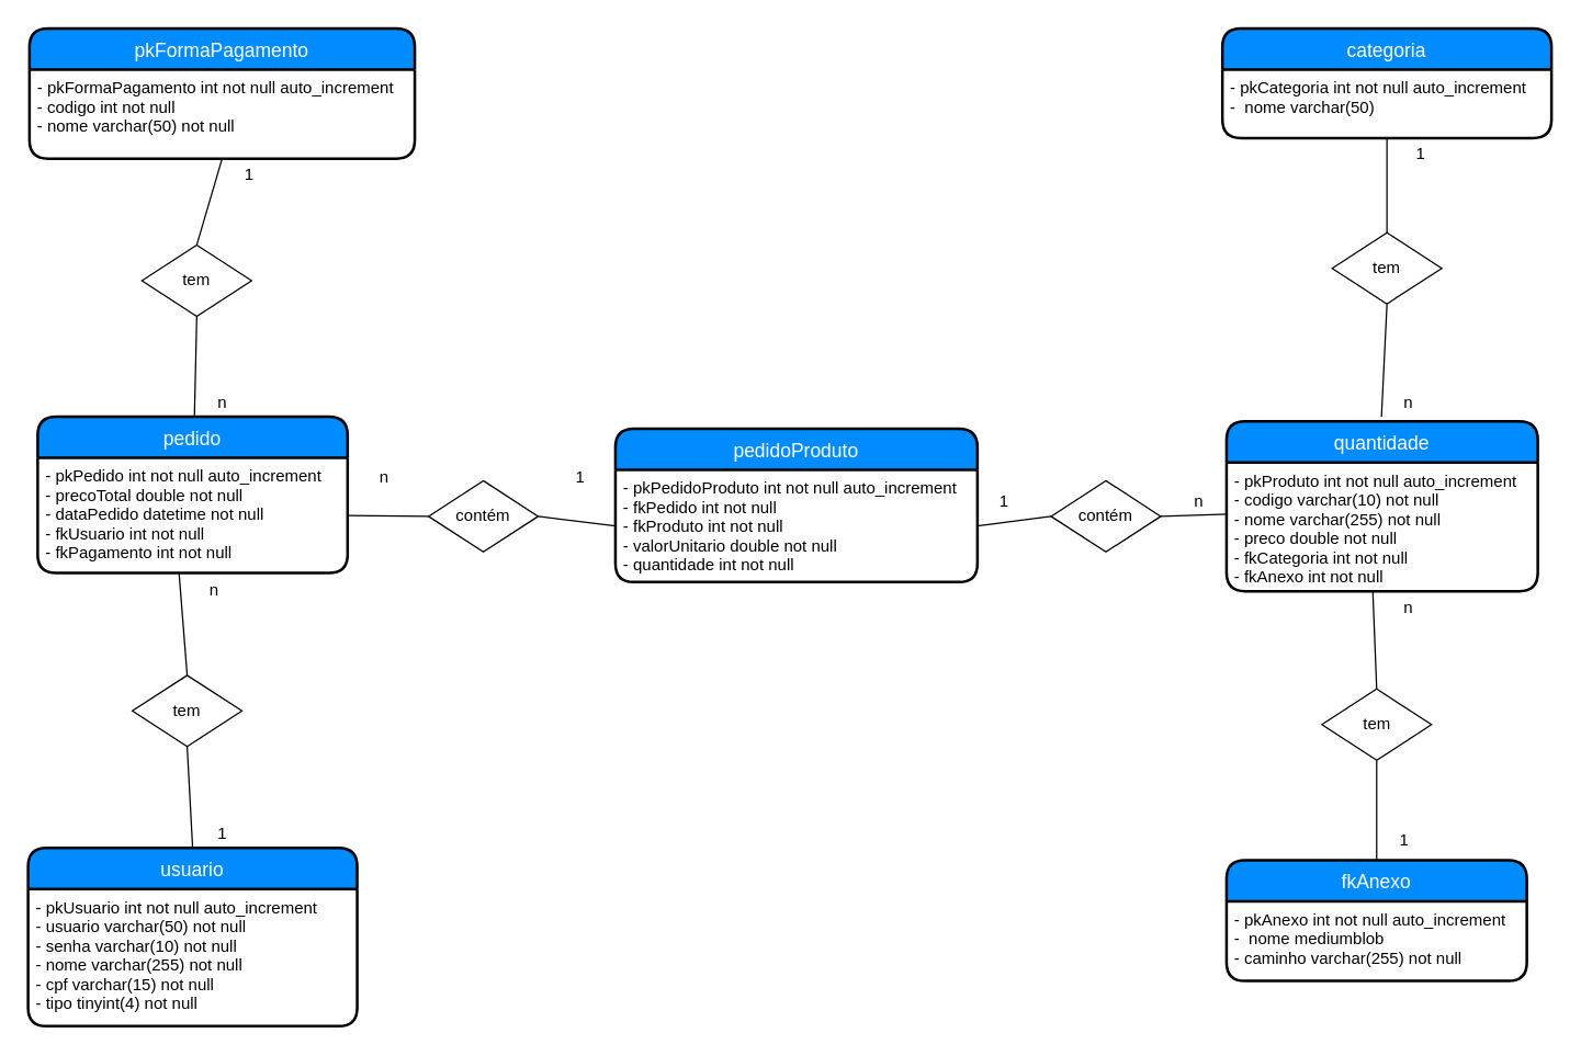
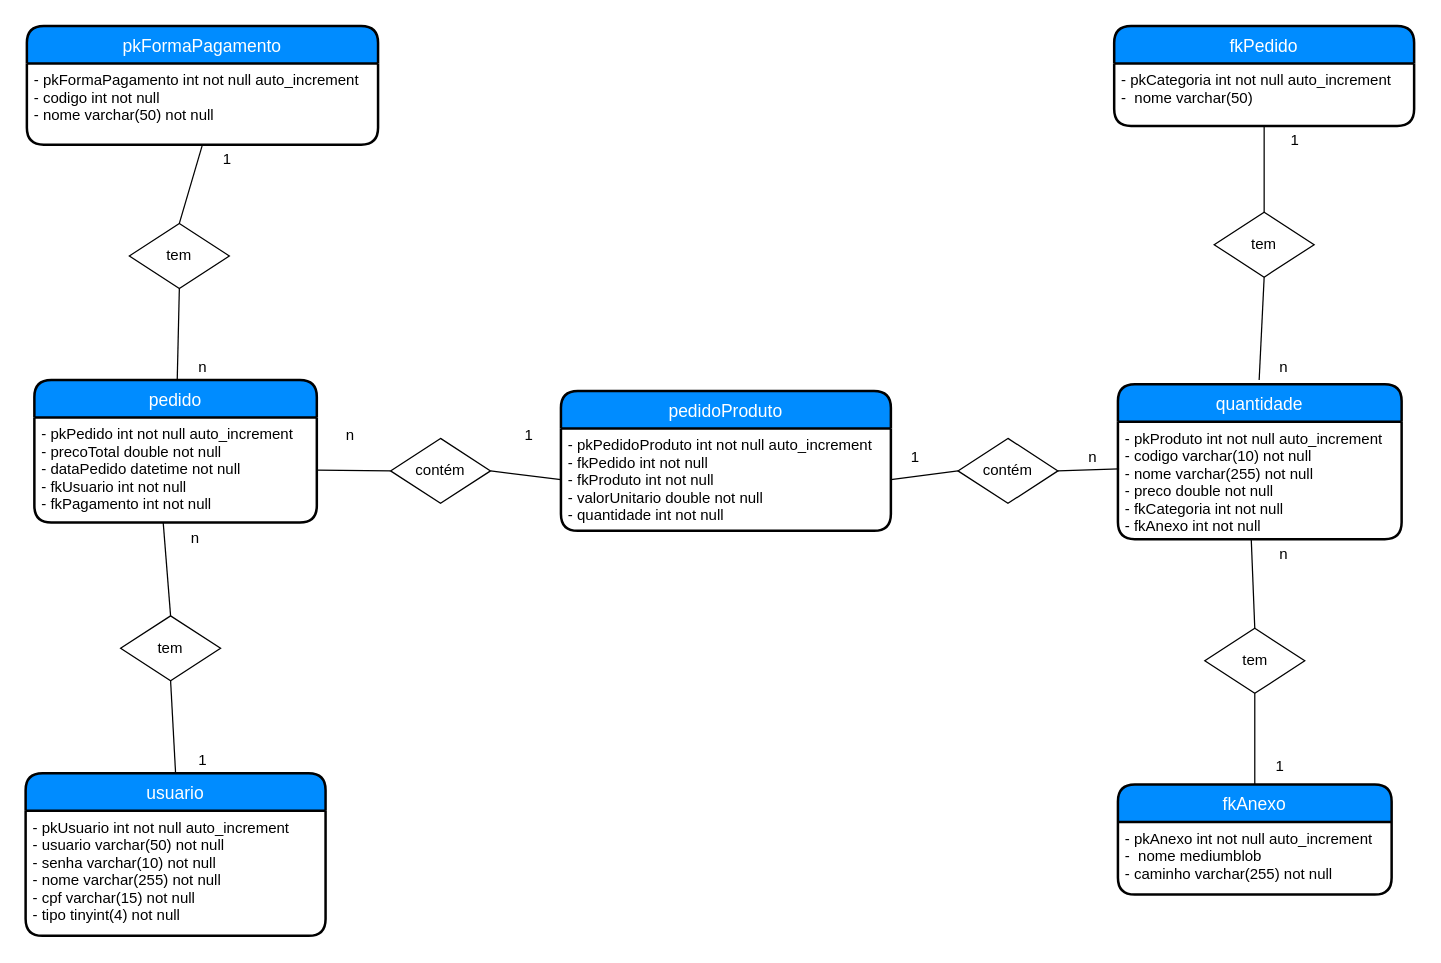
  <mxCell id="0" />
  <mxCell id="1" parent="0" />
- <mxCell id="2" value="categoria" style="swimlane;childLayout=stackLayout;horizontal=1;startSize=30;horizontalStack=0;fillColor=#008cff;fontColor=#FFFFFF;rounded=1;fontSize=14;fontStyle=0;strokeWidth=2;resizeParent=0;resizeLast=1;shadow=0;dashed=0;align=center;" parent="1" vertex="1"><mxGeometry x="891" y="20" width="240" height="80" as="geometry" /></mxCell>
+ <mxCell id="2" value="fkPedido" style="swimlane;childLayout=stackLayout;horizontal=1;startSize=30;horizontalStack=0;fillColor=#008cff;fontColor=#FFFFFF;rounded=1;fontSize=14;fontStyle=0;strokeWidth=2;resizeParent=0;resizeLast=1;shadow=0;dashed=0;align=center;" parent="1" vertex="1"><mxGeometry x="891" y="20" width="240" height="80" as="geometry" /></mxCell>
  <mxCell id="3" value="- pkCategoria int not null auto_increment&#10;-  nome varchar(50)&#10;" style="align=left;strokeColor=none;fillColor=none;spacingLeft=4;fontSize=12;verticalAlign=top;resizable=0;rotatable=0;part=1;" parent="2" vertex="1"><mxGeometry y="30" width="240" height="50" as="geometry" /></mxCell>
  <mxCell id="4" value="usuario" style="swimlane;childLayout=stackLayout;horizontal=1;startSize=30;horizontalStack=0;fillColor=#008cff;fontColor=#FFFFFF;rounded=1;fontSize=14;fontStyle=0;strokeWidth=2;resizeParent=0;resizeLast=1;shadow=0;dashed=0;align=center;" parent="1" vertex="1"><mxGeometry x="20" y="618" width="240" height="130" as="geometry"><mxRectangle x="20" y="140" width="74" height="30" as="alternateBounds" /></mxGeometry></mxCell>
  <mxCell id="5" value="- pkUsuario int not null auto_increment&#10;- usuario varchar(50) not null&#10;- senha varchar(10) not null&#10;- nome varchar(255) not null&#10;- cpf varchar(15) not null&#10;- tipo tinyint(4) not null" style="align=left;strokeColor=none;fillColor=none;spacingLeft=4;fontSize=12;verticalAlign=top;resizable=0;rotatable=0;part=1;" parent="4" vertex="1"><mxGeometry y="30" width="240" height="100" as="geometry" /></mxCell>
  <mxCell id="6" value="pkFormaPagamento" style="swimlane;childLayout=stackLayout;horizontal=1;startSize=30;horizontalStack=0;fillColor=#008cff;fontColor=#FFFFFF;rounded=1;fontSize=14;fontStyle=0;strokeWidth=2;resizeParent=0;resizeLast=1;shadow=0;dashed=0;align=center;" parent="1" vertex="1"><mxGeometry x="21" y="20" width="281" height="95" as="geometry" /></mxCell>
  <mxCell id="7" value="- pkFormaPagamento int not null auto_increment&#10;- codigo int not null&#10;- nome varchar(50) not null" style="align=left;strokeColor=none;fillColor=none;spacingLeft=4;fontSize=12;verticalAlign=top;resizable=0;rotatable=0;part=1;" parent="6" vertex="1"><mxGeometry y="30" width="281" height="65" as="geometry" /></mxCell>
  <mxCell id="8" value="fkAnexo" style="swimlane;childLayout=stackLayout;horizontal=1;startSize=30;horizontalStack=0;fillColor=#008cff;fontColor=#FFFFFF;rounded=1;fontSize=14;fontStyle=0;strokeWidth=2;resizeParent=0;resizeLast=1;shadow=0;dashed=0;align=center;" parent="1" vertex="1"><mxGeometry x="894" y="627" width="219" height="88" as="geometry" /></mxCell>
  <mxCell id="9" value="- pkAnexo int not null auto_increment&#10;-  nome mediumblob &#10;- caminho varchar(255) not null&#10;&#10;" style="align=left;strokeColor=none;fillColor=none;spacingLeft=4;fontSize=12;verticalAlign=top;resizable=0;rotatable=0;part=1;" parent="8" vertex="1"><mxGeometry y="30" width="219" height="58" as="geometry" /></mxCell>
  <mxCell id="10" value="quantidade" style="swimlane;childLayout=stackLayout;horizontal=1;startSize=30;horizontalStack=0;fillColor=#008cff;fontColor=#FFFFFF;rounded=1;fontSize=14;fontStyle=0;strokeWidth=2;resizeParent=0;resizeLast=1;shadow=0;dashed=0;align=center;" parent="1" vertex="1"><mxGeometry x="894" y="306.66" width="227" height="124" as="geometry"><mxRectangle x="20" y="140" width="74" height="30" as="alternateBounds" /></mxGeometry></mxCell>
  <mxCell id="11" value="- pkProduto int not null auto_increment&#10;- codigo varchar(10) not null&#10;- nome varchar(255) not null&#10;- preco double not null&#10;- fkCategoria int not null&#10;- fkAnexo int not null" style="align=left;strokeColor=none;fillColor=none;spacingLeft=4;fontSize=12;verticalAlign=top;resizable=0;rotatable=0;part=1;" parent="10" vertex="1"><mxGeometry y="30" width="227" height="94" as="geometry" /></mxCell>
  <mxCell id="12" value="pedidoProduto" style="swimlane;childLayout=stackLayout;horizontal=1;startSize=30;horizontalStack=0;fillColor=#008cff;fontColor=#FFFFFF;rounded=1;fontSize=14;fontStyle=0;strokeWidth=2;resizeParent=0;resizeLast=1;shadow=0;dashed=0;align=center;" parent="1" vertex="1"><mxGeometry x="448.33" y="312" width="264" height="112" as="geometry"><mxRectangle x="20" y="140" width="74" height="30" as="alternateBounds" /></mxGeometry></mxCell>
  <mxCell id="13" value="- pkPedidoProduto int not null auto_increment&#10;- fkPedido int not null&#10;- fkProduto int not null&#10;- valorUnitario double not null&#10;- quantidade int not null&#10;" style="align=left;strokeColor=none;fillColor=none;spacingLeft=4;fontSize=12;verticalAlign=top;resizable=0;rotatable=0;part=1;" parent="12" vertex="1"><mxGeometry y="30" width="264" height="82" as="geometry" /></mxCell>
  <mxCell id="14" value="pedido" style="swimlane;childLayout=stackLayout;horizontal=1;startSize=30;horizontalStack=0;fillColor=#008cff;fontColor=#FFFFFF;rounded=1;fontSize=14;fontStyle=0;strokeWidth=2;resizeParent=0;resizeLast=1;shadow=0;dashed=0;align=center;" parent="1" vertex="1"><mxGeometry x="27" y="303.33" width="226" height="114" as="geometry"><mxRectangle x="20" y="140" width="74" height="30" as="alternateBounds" /></mxGeometry></mxCell>
  <mxCell id="15" value="- pkPedido int not null auto_increment&#10;- precoTotal double not null&#10;- dataPedido datetime not null&#10;- fkUsuario int not null&#10;- fkPagamento int not null" style="align=left;strokeColor=none;fillColor=none;spacingLeft=4;fontSize=12;verticalAlign=top;resizable=0;rotatable=0;part=1;" parent="14" vertex="1"><mxGeometry y="30" width="226" height="84" as="geometry" /></mxCell>
  <mxCell id="16" value="1" style="text;html=1;align=center;verticalAlign=middle;resizable=0;points=[];autosize=1;" parent="1" vertex="1"><mxGeometry x="172" y="118" width="17" height="18" as="geometry" /></mxCell>
  <mxCell id="17" value="n" style="text;html=1;strokeColor=none;fillColor=none;align=center;verticalAlign=middle;whiteSpace=wrap;rounded=0;" parent="1" vertex="1"><mxGeometry x="141.5" y="283.33" width="40" height="20" as="geometry" /></mxCell>
  <mxCell id="18" value="1" style="text;html=1;strokeColor=none;fillColor=none;align=center;verticalAlign=middle;whiteSpace=wrap;rounded=0;" parent="1" vertex="1"><mxGeometry x="141.5" y="598" width="40" height="20" as="geometry" /></mxCell>
  <mxCell id="19" value="n" style="text;html=1;strokeColor=none;fillColor=none;align=center;verticalAlign=middle;whiteSpace=wrap;rounded=0;" parent="1" vertex="1"><mxGeometry x="136" y="420" width="40" height="20" as="geometry" /></mxCell>
  <mxCell id="20" value="1" style="text;html=1;strokeColor=none;fillColor=none;align=center;verticalAlign=middle;whiteSpace=wrap;rounded=0;" parent="1" vertex="1"><mxGeometry x="403" y="338" width="40" height="20" as="geometry" /></mxCell>
  <mxCell id="21" value="n" style="text;html=1;strokeColor=none;fillColor=none;align=center;verticalAlign=middle;whiteSpace=wrap;rounded=0;" parent="1" vertex="1"><mxGeometry x="260" y="338" width="40" height="20" as="geometry" /></mxCell>
  <mxCell id="22" value="1" style="text;html=1;strokeColor=none;fillColor=none;align=center;verticalAlign=middle;whiteSpace=wrap;rounded=0;" parent="1" vertex="1"><mxGeometry x="712.33" y="355" width="40" height="20" as="geometry" /></mxCell>
  <mxCell id="23" value="n" style="text;html=1;strokeColor=none;fillColor=none;align=center;verticalAlign=middle;whiteSpace=wrap;rounded=0;" parent="1" vertex="1"><mxGeometry x="854" y="355" width="40" height="20" as="geometry" /></mxCell>
  <mxCell id="24" value="n" style="text;html=1;strokeColor=none;fillColor=none;align=center;verticalAlign=middle;whiteSpace=wrap;rounded=0;" parent="1" vertex="1"><mxGeometry x="1007" y="283.33" width="40" height="20" as="geometry" /></mxCell>
  <mxCell id="25" value="1" style="text;html=1;strokeColor=none;fillColor=none;align=center;verticalAlign=middle;whiteSpace=wrap;rounded=0;" parent="1" vertex="1"><mxGeometry x="1016" y="102" width="40" height="20" as="geometry" /></mxCell>
  <mxCell id="26" value="n" style="text;html=1;strokeColor=none;fillColor=none;align=center;verticalAlign=middle;whiteSpace=wrap;rounded=0;" parent="1" vertex="1"><mxGeometry x="1007" y="433.33" width="40" height="20" as="geometry" /></mxCell>
  <mxCell id="27" value="1" style="text;html=1;strokeColor=none;fillColor=none;align=center;verticalAlign=middle;whiteSpace=wrap;rounded=0;" parent="1" vertex="1"><mxGeometry x="1003.5" y="603" width="40" height="20" as="geometry" /></mxCell>
  <mxCell id="28" value="&lt;div&gt;tem&lt;/div&gt;" style="rhombus;whiteSpace=wrap;html=1;" vertex="1" parent="1"><mxGeometry x="103" y="178" width="80" height="52" as="geometry" /></mxCell>
  <mxCell id="29" value="" style="endArrow=none;html=1;exitX=0.5;exitY=0;exitDx=0;exitDy=0;entryX=0.5;entryY=1;entryDx=0;entryDy=0;" edge="1" parent="1" source="28" target="7"><mxGeometry width="50" height="50" relative="1" as="geometry"><mxPoint x="53" y="165" as="sourcePoint" /><mxPoint x="158" y="122" as="targetPoint" /></mxGeometry></mxCell>
  <mxCell id="30" value="" style="endArrow=none;html=1;entryX=0.5;entryY=1;entryDx=0;entryDy=0;" edge="1" parent="1" source="14" target="28"><mxGeometry width="50" height="50" relative="1" as="geometry"><mxPoint x="190" y="188" as="sourcePoint" /><mxPoint x="190" y="125" as="targetPoint" /></mxGeometry></mxCell>
  <mxCell id="31" value="&lt;div&gt;tem&lt;/div&gt;" style="rhombus;whiteSpace=wrap;html=1;" vertex="1" parent="1"><mxGeometry x="96" y="492" width="80" height="52" as="geometry" /></mxCell>
  <mxCell id="32" value="" style="endArrow=none;html=1;exitX=0.5;exitY=0;exitDx=0;exitDy=0;entryX=0.456;entryY=0.996;entryDx=0;entryDy=0;entryPerimeter=0;" edge="1" parent="1" source="31" target="15"><mxGeometry width="50" height="50" relative="1" as="geometry"><mxPoint x="221" y="414" as="sourcePoint" /><mxPoint x="348" y="364" as="targetPoint" /></mxGeometry></mxCell>
  <mxCell id="33" value="" style="endArrow=none;html=1;entryX=0.5;entryY=1;entryDx=0;entryDy=0;exitX=0.5;exitY=0;exitDx=0;exitDy=0;" edge="1" parent="1" target="31" source="4"><mxGeometry width="50" height="50" relative="1" as="geometry"><mxPoint x="358.128" y="552.33" as="sourcePoint" /><mxPoint x="358" y="374" as="targetPoint" /></mxGeometry></mxCell>
  <mxCell id="34" value="contém" style="rhombus;whiteSpace=wrap;html=1;" vertex="1" parent="1"><mxGeometry x="312" y="350" width="80" height="52" as="geometry" /></mxCell>
  <mxCell id="35" value="" style="endArrow=none;html=1;exitX=1;exitY=0.5;exitDx=0;exitDy=0;entryX=0;entryY=0.5;entryDx=0;entryDy=0;" edge="1" parent="1" source="15" target="34"><mxGeometry width="50" height="50" relative="1" as="geometry"><mxPoint x="303" y="477" as="sourcePoint" /><mxPoint x="353" y="427" as="targetPoint" /></mxGeometry></mxCell>
  <mxCell id="36" value="" style="endArrow=none;html=1;exitX=1;exitY=0.5;exitDx=0;exitDy=0;entryX=0;entryY=0.5;entryDx=0;entryDy=0;" edge="1" parent="1" source="34" target="13"><mxGeometry width="50" height="50" relative="1" as="geometry"><mxPoint x="333" y="449" as="sourcePoint" /><mxPoint x="392" y="449.67" as="targetPoint" /></mxGeometry></mxCell>
  <mxCell id="37" value="contém" style="rhombus;whiteSpace=wrap;html=1;" vertex="1" parent="1"><mxGeometry x="766" y="350" width="80" height="52" as="geometry" /></mxCell>
  <mxCell id="38" value="" style="endArrow=none;html=1;exitX=1;exitY=0.5;exitDx=0;exitDy=0;entryX=0;entryY=0.5;entryDx=0;entryDy=0;" edge="1" parent="1" target="37" source="13"><mxGeometry width="50" height="50" relative="1" as="geometry"><mxPoint x="544" y="498.33" as="sourcePoint" /><mxPoint x="644" y="550" as="targetPoint" /></mxGeometry></mxCell>
  <mxCell id="39" value="" style="endArrow=none;html=1;exitX=1;exitY=0.5;exitDx=0;exitDy=0;entryX=0.004;entryY=0.401;entryDx=0;entryDy=0;entryPerimeter=0;" edge="1" parent="1" source="37" target="11"><mxGeometry width="50" height="50" relative="1" as="geometry"><mxPoint x="624" y="572" as="sourcePoint" /><mxPoint x="739.33" y="506" as="targetPoint" /></mxGeometry></mxCell>
  <mxCell id="40" value="&lt;div&gt;tem&lt;/div&gt;" style="rhombus;whiteSpace=wrap;html=1;" vertex="1" parent="1"><mxGeometry x="971" y="169" width="80" height="52" as="geometry" /></mxCell>
  <mxCell id="41" value="" style="endArrow=none;html=1;exitX=0.5;exitY=0;exitDx=0;exitDy=0;entryX=0.5;entryY=1;entryDx=0;entryDy=0;" edge="1" parent="1" source="40" target="3"><mxGeometry width="50" height="50" relative="1" as="geometry"><mxPoint x="733" y="173.67" as="sourcePoint" /><mxPoint x="841.5" y="123.67" as="targetPoint" /></mxGeometry></mxCell>
  <mxCell id="42" value="" style="endArrow=none;html=1;entryX=0.5;entryY=1;entryDx=0;entryDy=0;exitX=0;exitY=1;exitDx=0;exitDy=0;" edge="1" parent="1" target="40" source="24"><mxGeometry width="50" height="50" relative="1" as="geometry"><mxPoint x="821.312" y="312" as="sourcePoint" /><mxPoint x="870" y="133.67" as="targetPoint" /></mxGeometry></mxCell>
  <mxCell id="43" value="&lt;div&gt;tem&lt;/div&gt;" style="rhombus;whiteSpace=wrap;html=1;" vertex="1" parent="1"><mxGeometry x="963.5" y="502" width="80" height="52" as="geometry" /></mxCell>
  <mxCell id="44" value="" style="endArrow=none;html=1;exitX=0.5;exitY=0;exitDx=0;exitDy=0;entryX=0.47;entryY=1.004;entryDx=0;entryDy=0;entryPerimeter=0;" edge="1" parent="1" source="43" target="11"><mxGeometry width="50" height="50" relative="1" as="geometry"><mxPoint x="702.33" y="452" as="sourcePoint" /><mxPoint x="810.83" y="402" as="targetPoint" /></mxGeometry></mxCell>
  <mxCell id="45" value="" style="endArrow=none;html=1;entryX=0.5;entryY=1;entryDx=0;entryDy=0;" edge="1" parent="1" target="43" source="8"><mxGeometry width="50" height="50" relative="1" as="geometry"><mxPoint x="790.642" y="590.33" as="sourcePoint" /><mxPoint x="839.33" y="412" as="targetPoint" /></mxGeometry></mxCell>
